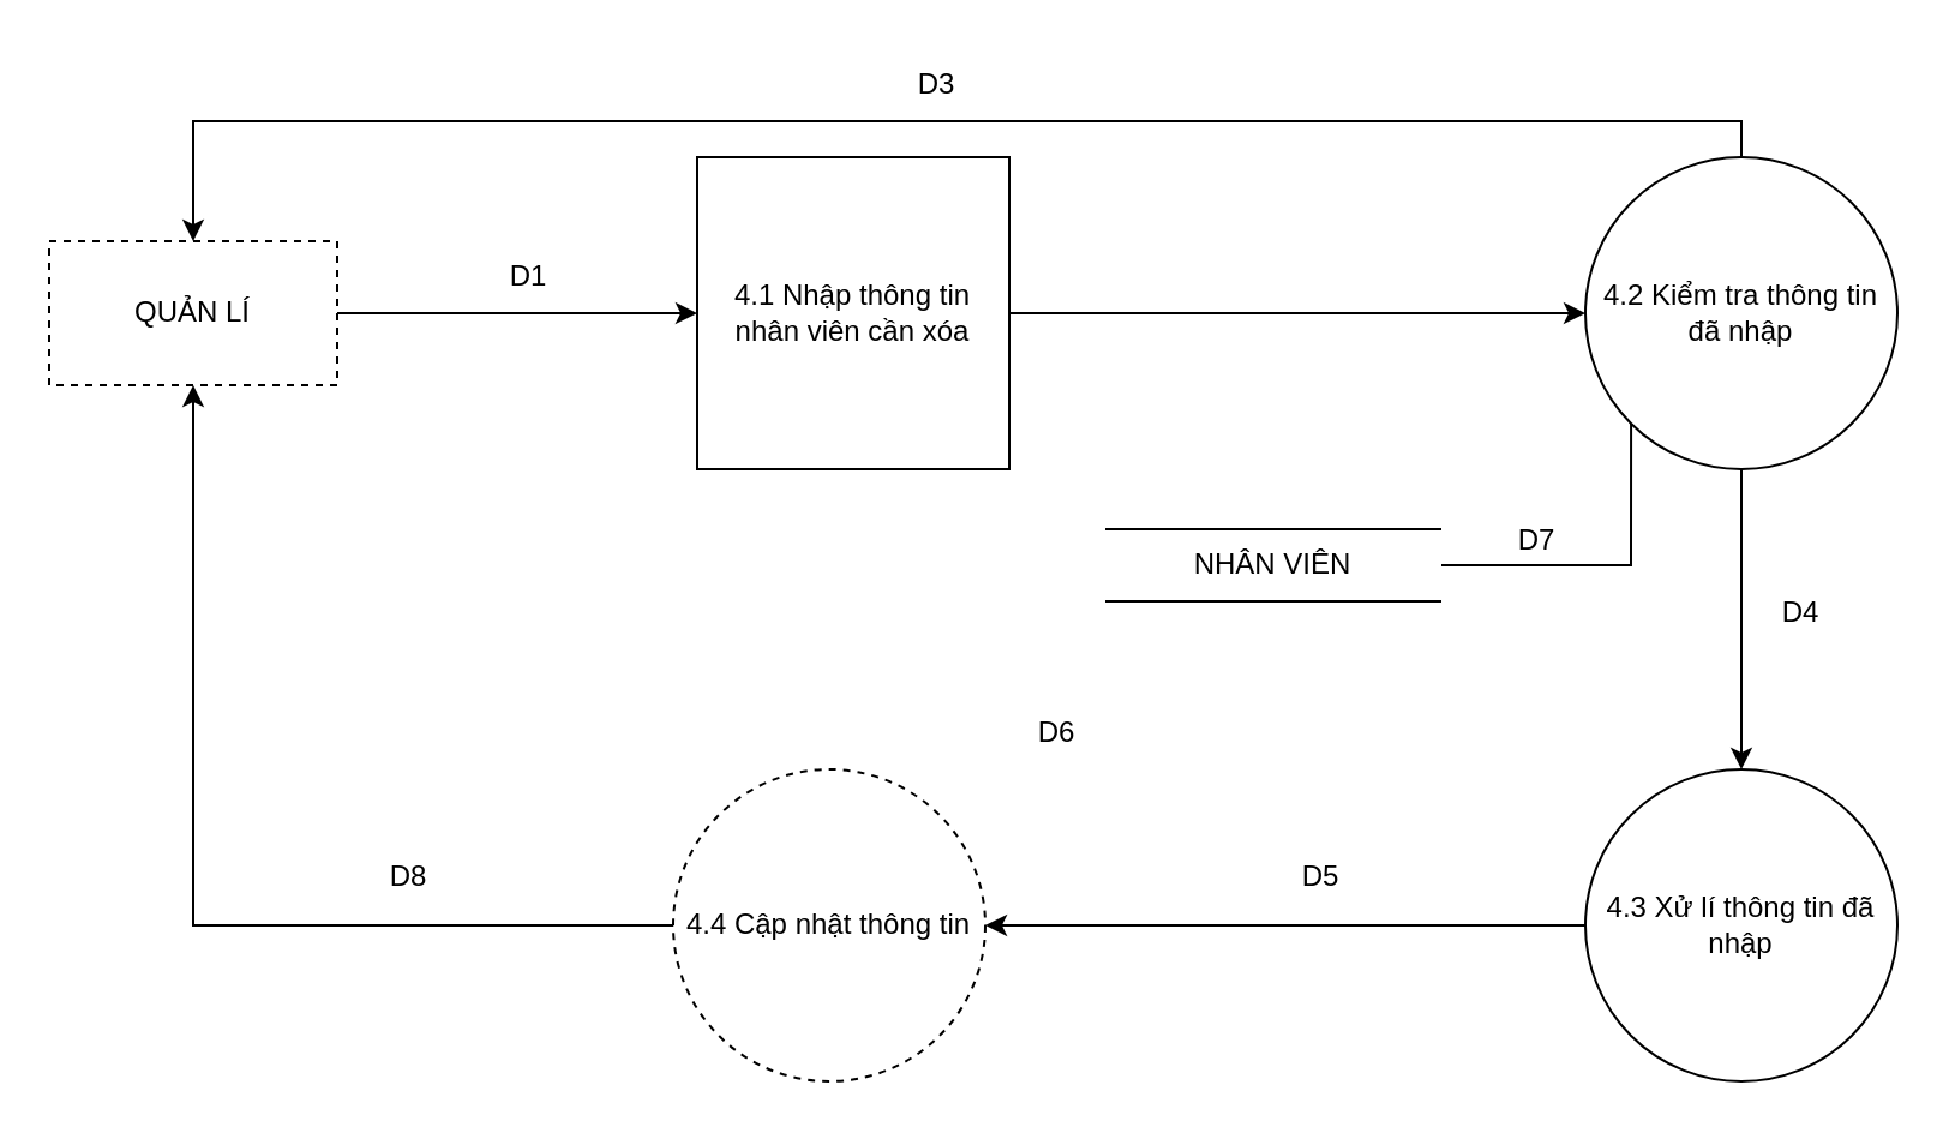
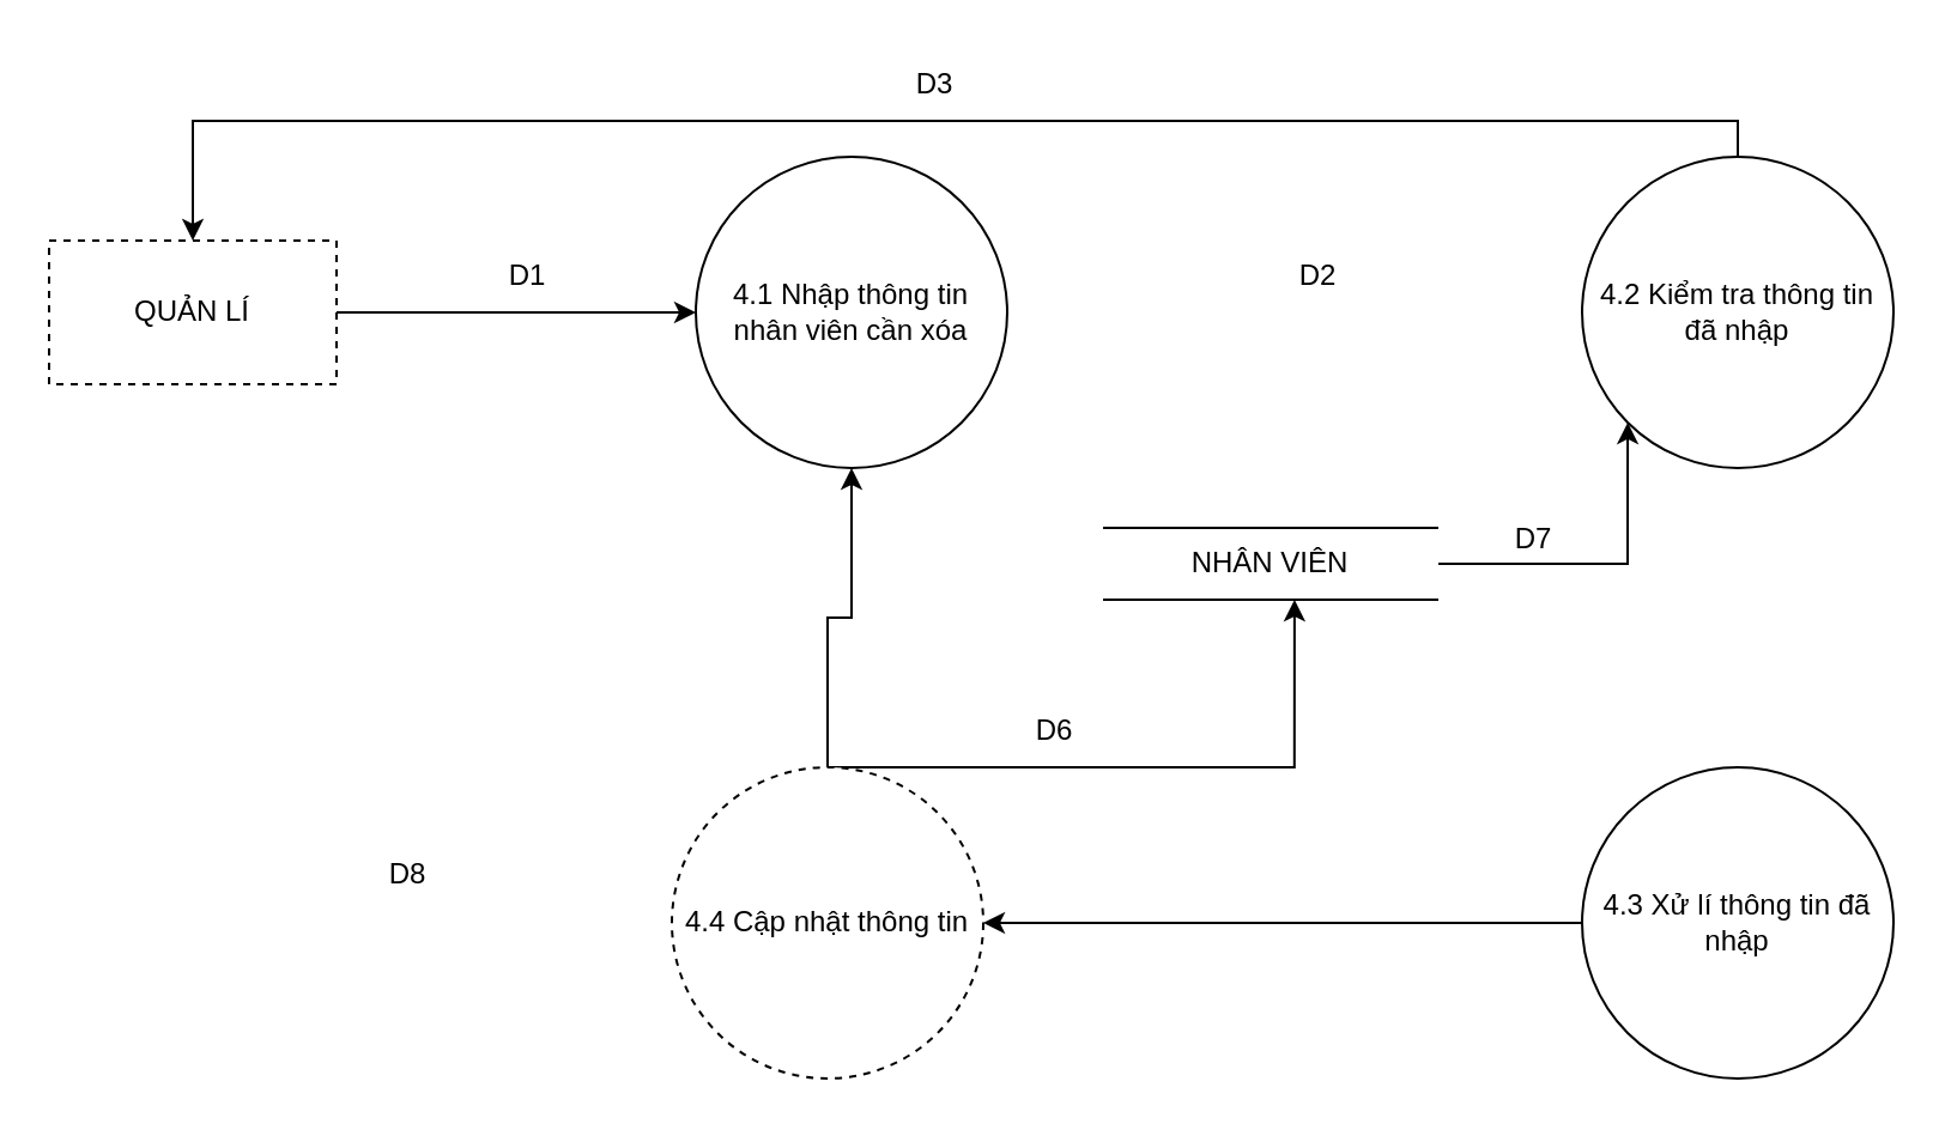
  <mxCell id="0" />
  <mxCell id="1" parent="0" />
  <mxCell id="2" style="edgeStyle=orthogonalEdgeStyle;rounded=0;orthogonalLoop=1;jettySize=auto;html=1;entryX=0;entryY=0.5;entryDx=0;entryDy=0;" edge="1" parent="1" source="3" target="5"><mxGeometry relative="1" as="geometry" /></mxCell>
  <mxCell id="3" value="QUẢN LÍ" style="rounded=0;whiteSpace=wrap;html=1;dashed=1;" vertex="1" parent="1"><mxGeometry x="20" y="100" width="120" height="60" as="geometry" /></mxCell>
- <mxCell id="4" style="edgeStyle=orthogonalEdgeStyle;rounded=0;orthogonalLoop=1;jettySize=auto;html=1;entryX=0;entryY=0.5;entryDx=0;entryDy=0;" edge="1" parent="1" source="5" target="15"><mxGeometry relative="1" as="geometry" /></mxCell>
- <mxCell id="5" value="4.1 Nhập thông tin nhân viên cần xóa" style="whiteSpace=wrap;html=1;aspect=fixed;rounded=0;" vertex="1" parent="1"><mxGeometry x="290" y="65" width="130" height="130" as="geometry" /></mxCell>
+ <mxCell id="5" value="4.1 Nhập thông tin nhân viên cần xóa" style="ellipse;whiteSpace=wrap;html=1;aspect=fixed;" vertex="1" parent="1"><mxGeometry x="290" y="65" width="130" height="130" as="geometry" /></mxCell>
  <mxCell id="6" value="" style="endArrow=none;html=1;rounded=0;" edge="1" parent="1"><mxGeometry width="50" height="50" relative="1" as="geometry"><mxPoint x="460" y="220" as="sourcePoint" /><mxPoint x="600" y="220" as="targetPoint" /></mxGeometry></mxCell>
  <mxCell id="7" value="" style="endArrow=none;html=1;rounded=0;" edge="1" parent="1"><mxGeometry width="50" height="50" relative="1" as="geometry"><mxPoint x="460" y="250" as="sourcePoint" /><mxPoint x="600" y="250" as="targetPoint" /></mxGeometry></mxCell>
- <mxCell id="8" style="edgeStyle=orthogonalEdgeStyle;rounded=0;orthogonalLoop=1;jettySize=auto;html=1;" edge="1" parent="1" source="10" target="3"><mxGeometry relative="1" as="geometry" /></mxCell>
+ <mxCell id="8" style="edgeStyle=orthogonalEdgeStyle;rounded=0;orthogonalLoop=1;jettySize=auto;html=1;" edge="1" parent="1" source="10" target="5"><mxGeometry relative="1" as="geometry" /></mxCell>
+ <mxCell id="9" style="edgeStyle=orthogonalEdgeStyle;rounded=0;orthogonalLoop=1;jettySize=auto;html=1;entryX=0.571;entryY=1;entryDx=0;entryDy=0;entryPerimeter=0;" edge="1" parent="1" source="10" target="17"><mxGeometry relative="1" as="geometry"><Array as="points"><mxPoint x="540" y="320" /></Array></mxGeometry></mxCell>
  <mxCell id="10" value="4.4 Cập nhật thông tin" style="ellipse;whiteSpace=wrap;html=1;aspect=fixed;dashed=1;" vertex="1" parent="1"><mxGeometry x="280" y="320" width="130" height="130" as="geometry" /></mxCell>
  <mxCell id="11" style="edgeStyle=orthogonalEdgeStyle;rounded=0;orthogonalLoop=1;jettySize=auto;html=1;" edge="1" parent="1" source="12" target="10"><mxGeometry relative="1" as="geometry" /></mxCell>
  <mxCell id="12" value="4.3 Xử lí thông tin đã nhập" style="ellipse;whiteSpace=wrap;html=1;aspect=fixed;" vertex="1" parent="1"><mxGeometry x="660" y="320" width="130" height="130" as="geometry" /></mxCell>
- <mxCell id="13" style="edgeStyle=orthogonalEdgeStyle;rounded=0;orthogonalLoop=1;jettySize=auto;html=1;" edge="1" parent="1" source="15" target="12"><mxGeometry relative="1" as="geometry" /></mxCell>
  <mxCell id="14" style="edgeStyle=orthogonalEdgeStyle;rounded=0;orthogonalLoop=1;jettySize=auto;html=1;entryX=0.5;entryY=0;entryDx=0;entryDy=0;" edge="1" parent="1" source="15" target="3"><mxGeometry relative="1" as="geometry"><Array as="points"><mxPoint x="725" y="50" /><mxPoint x="80" y="50" /></Array></mxGeometry></mxCell>
  <mxCell id="15" value="4.2 Kiểm tra thông tin đã nhập" style="ellipse;whiteSpace=wrap;html=1;aspect=fixed;" vertex="1" parent="1"><mxGeometry x="660" y="65" width="130" height="130" as="geometry" /></mxCell>
- <mxCell id="16" style="edgeStyle=orthogonalEdgeStyle;rounded=0;orthogonalLoop=1;jettySize=auto;html=1;entryX=0;entryY=1;entryDx=0;entryDy=0;endArrow=none;" edge="1" parent="1" source="17" target="15"><mxGeometry relative="1" as="geometry" /></mxCell>
+ <mxCell id="16" style="edgeStyle=orthogonalEdgeStyle;rounded=0;orthogonalLoop=1;jettySize=auto;html=1;entryX=0;entryY=1;entryDx=0;entryDy=0;" edge="1" parent="1" source="17" target="15"><mxGeometry relative="1" as="geometry" /></mxCell>
  <mxCell id="17" value="NHÂN VIÊN" style="text;html=1;strokeColor=none;fillColor=none;align=center;verticalAlign=middle;whiteSpace=wrap;rounded=0;" vertex="1" parent="1"><mxGeometry x="460" y="220" width="140" height="30" as="geometry" /></mxCell>
  <mxCell id="18" value="D1" style="text;html=1;strokeColor=none;fillColor=none;align=center;verticalAlign=middle;whiteSpace=wrap;rounded=0;" vertex="1" parent="1"><mxGeometry x="190" y="100" width="60" height="30" as="geometry" /></mxCell>
+ <mxCell id="19" value="D2" style="text;html=1;strokeColor=none;fillColor=none;align=center;verticalAlign=middle;whiteSpace=wrap;rounded=0;" vertex="1" parent="1"><mxGeometry x="520" y="100" width="60" height="30" as="geometry" /></mxCell>
  <mxCell id="20" value="D3" style="text;html=1;strokeColor=none;fillColor=none;align=center;verticalAlign=middle;whiteSpace=wrap;rounded=0;" vertex="1" parent="1"><mxGeometry x="360" y="20" width="60" height="30" as="geometry" /></mxCell>
- <mxCell id="21" value="D4" style="text;html=1;strokeColor=none;fillColor=none;align=center;verticalAlign=middle;whiteSpace=wrap;rounded=0;" vertex="1" parent="1"><mxGeometry x="720" y="240" width="60" height="30" as="geometry" /></mxCell>
- <mxCell id="22" value="D5" style="text;html=1;strokeColor=none;fillColor=none;align=center;verticalAlign=middle;whiteSpace=wrap;rounded=0;" vertex="1" parent="1"><mxGeometry x="520" y="350" width="60" height="30" as="geometry" /></mxCell>
  <mxCell id="23" value="D6" style="text;html=1;strokeColor=none;fillColor=none;align=center;verticalAlign=middle;whiteSpace=wrap;rounded=0;" vertex="1" parent="1"><mxGeometry x="410" y="290" width="60" height="30" as="geometry" /></mxCell>
  <mxCell id="24" value="D8" style="text;html=1;strokeColor=none;fillColor=none;align=center;verticalAlign=middle;whiteSpace=wrap;rounded=0;" vertex="1" parent="1"><mxGeometry x="140" y="350" width="60" height="30" as="geometry" /></mxCell>
  <mxCell id="25" value="D7" style="text;html=1;strokeColor=none;fillColor=none;align=center;verticalAlign=middle;whiteSpace=wrap;rounded=0;" vertex="1" parent="1"><mxGeometry x="610" y="210" width="60" height="30" as="geometry" /></mxCell>
